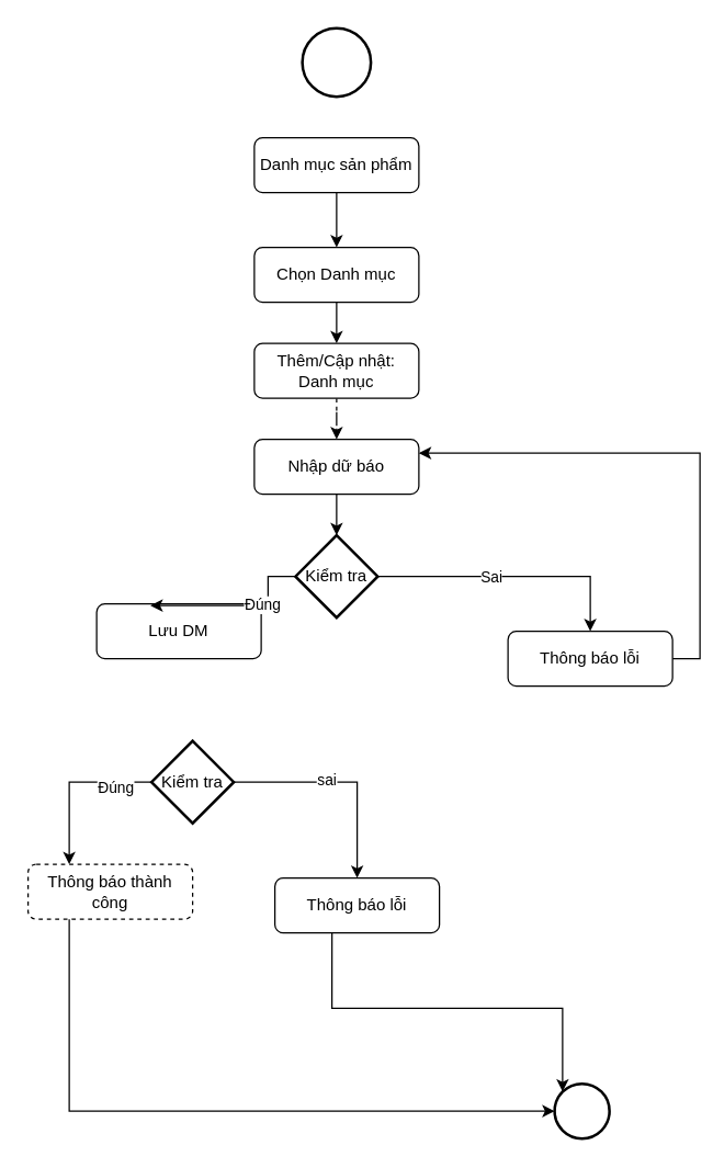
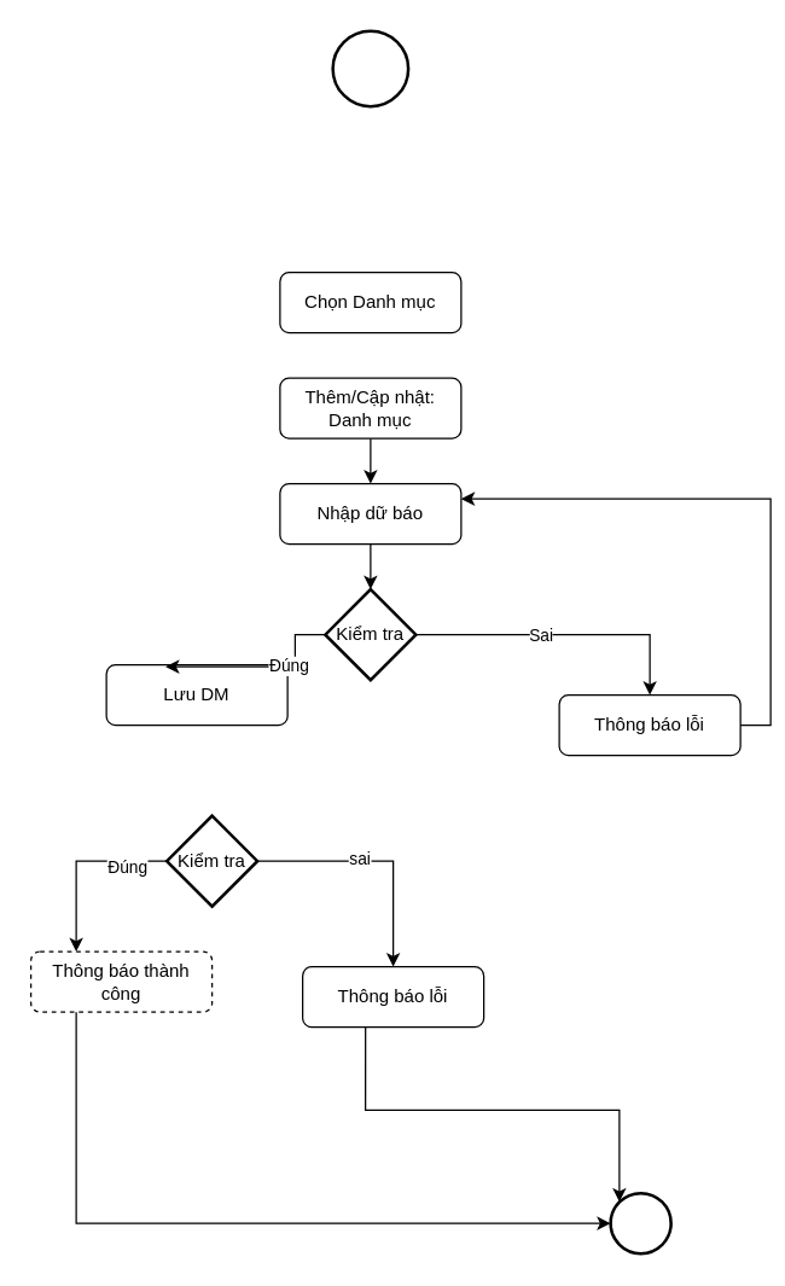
  <mxCell id="0" />
  <mxCell id="1" parent="0" />
  <mxCell id="2" value="" style="strokeWidth=2;html=1;shape=mxgraph.flowchart.start_2;whiteSpace=wrap;" vertex="1" parent="1"><mxGeometry x="220" y="20" width="50" height="50" as="geometry" /></mxCell>
- <mxCell id="3" style="edgeStyle=orthogonalEdgeStyle;rounded=0;orthogonalLoop=1;jettySize=auto;html=1;" edge="1" parent="1" source="4" target="6"><mxGeometry relative="1" as="geometry" /></mxCell>
- <mxCell id="4" value="Danh mục sản phẩm" style="rounded=1;whiteSpace=wrap;html=1;fontSize=12;glass=0;strokeWidth=1;shadow=0;" vertex="1" parent="1"><mxGeometry x="185" y="100" width="120" height="40" as="geometry" /></mxCell>
- <mxCell id="5" style="edgeStyle=orthogonalEdgeStyle;rounded=0;orthogonalLoop=1;jettySize=auto;html=1;entryX=0.5;entryY=0;entryDx=0;entryDy=0;" edge="1" parent="1" source="6" target="8"><mxGeometry relative="1" as="geometry" /></mxCell>
  <mxCell id="6" value="Chọn Danh mục" style="rounded=1;whiteSpace=wrap;html=1;fontSize=12;glass=0;strokeWidth=1;shadow=0;" vertex="1" parent="1"><mxGeometry x="185" y="180" width="120" height="40" as="geometry" /></mxCell>
- <mxCell id="7" style="edgeStyle=orthogonalEdgeStyle;rounded=0;orthogonalLoop=1;jettySize=auto;html=1;entryX=0.5;entryY=0;entryDx=0;entryDy=0;dashed=1;" edge="1" parent="1" source="8" target="10"><mxGeometry relative="1" as="geometry" /></mxCell>
+ <mxCell id="7" style="edgeStyle=orthogonalEdgeStyle;rounded=0;orthogonalLoop=1;jettySize=auto;html=1;entryX=0.5;entryY=0;entryDx=0;entryDy=0;" edge="1" parent="1" source="8" target="10"><mxGeometry relative="1" as="geometry" /></mxCell>
  <mxCell id="8" value="Thêm/Cập nhật: Danh mục" style="rounded=1;whiteSpace=wrap;html=1;fontSize=12;glass=0;strokeWidth=1;shadow=0;" vertex="1" parent="1"><mxGeometry x="185" y="250" width="120" height="40" as="geometry" /></mxCell>
  <mxCell id="9" style="edgeStyle=orthogonalEdgeStyle;rounded=0;orthogonalLoop=1;jettySize=auto;html=1;" edge="1" parent="1" source="10" target="13"><mxGeometry relative="1" as="geometry" /></mxCell>
  <mxCell id="10" value="Nhập dữ báo" style="rounded=1;whiteSpace=wrap;html=1;fontSize=12;glass=0;strokeWidth=1;shadow=0;" vertex="1" parent="1"><mxGeometry x="185" y="320" width="120" height="40" as="geometry" /></mxCell>
  <mxCell id="11" style="edgeStyle=orthogonalEdgeStyle;rounded=0;orthogonalLoop=1;jettySize=auto;html=1;entryX=0.5;entryY=0;entryDx=0;entryDy=0;" edge="1" parent="1" source="13" target="15"><mxGeometry relative="1" as="geometry" /></mxCell>
  <mxCell id="12" value="Sai" style="edgeLabel;html=1;align=center;verticalAlign=middle;resizable=0;points=[];" vertex="1" connectable="0" parent="11"><mxGeometry x="-0.16" relative="1" as="geometry"><mxPoint as="offset" /></mxGeometry></mxCell>
  <mxCell id="13" value="Kiểm tra" style="strokeWidth=2;html=1;shape=mxgraph.flowchart.decision;whiteSpace=wrap;" vertex="1" parent="1"><mxGeometry x="215" y="390" width="60" height="60" as="geometry" /></mxCell>
  <mxCell id="14" style="edgeStyle=orthogonalEdgeStyle;rounded=0;orthogonalLoop=1;jettySize=auto;html=1;exitX=1;exitY=0.5;exitDx=0;exitDy=0;entryX=1;entryY=0.25;entryDx=0;entryDy=0;" edge="1" parent="1" source="15" target="10"><mxGeometry relative="1" as="geometry" /></mxCell>
  <mxCell id="15" value="Thông báo lỗi" style="rounded=1;whiteSpace=wrap;html=1;fontSize=12;glass=0;strokeWidth=1;shadow=0;" vertex="1" parent="1"><mxGeometry x="370" y="460" width="120" height="40" as="geometry" /></mxCell>
  <mxCell id="16" value="Lưu DM" style="rounded=1;whiteSpace=wrap;html=1;fontSize=12;glass=0;strokeWidth=1;shadow=0;" vertex="1" parent="1"><mxGeometry x="70" y="440" width="120" height="40" as="geometry" /></mxCell>
  <mxCell id="17" style="edgeStyle=orthogonalEdgeStyle;rounded=0;orthogonalLoop=1;jettySize=auto;html=1;entryX=0.25;entryY=0;entryDx=0;entryDy=0;exitX=0;exitY=0.5;exitDx=0;exitDy=0;exitPerimeter=0;" edge="1" parent="1" source="21" target="23"><mxGeometry relative="1" as="geometry" /></mxCell>
  <mxCell id="18" value="Đúng" style="edgeLabel;html=1;align=center;verticalAlign=middle;resizable=0;points=[];" vertex="1" connectable="0" parent="17"><mxGeometry x="-0.552" y="3" relative="1" as="geometry"><mxPoint as="offset" /></mxGeometry></mxCell>
  <mxCell id="19" style="edgeStyle=orthogonalEdgeStyle;rounded=0;orthogonalLoop=1;jettySize=auto;html=1;" edge="1" parent="1" source="21" target="22"><mxGeometry relative="1" as="geometry" /></mxCell>
  <mxCell id="20" value="sai" style="edgeLabel;html=1;align=center;verticalAlign=middle;resizable=0;points=[];" vertex="1" connectable="0" parent="19"><mxGeometry x="-0.16" y="2" relative="1" as="geometry"><mxPoint as="offset" /></mxGeometry></mxCell>
  <mxCell id="21" value="Kiểm tra" style="strokeWidth=2;html=1;shape=mxgraph.flowchart.decision;whiteSpace=wrap;" vertex="1" parent="1"><mxGeometry x="110" y="540" width="60" height="60" as="geometry" /></mxCell>
  <mxCell id="22" value="Thông báo lỗi" style="rounded=1;whiteSpace=wrap;html=1;fontSize=12;glass=0;strokeWidth=1;shadow=0;" vertex="1" parent="1"><mxGeometry x="200" y="640" width="120" height="40" as="geometry" /></mxCell>
  <mxCell id="23" value="Thông báo thành công" style="rounded=1;whiteSpace=wrap;html=1;fontSize=12;glass=0;strokeWidth=1;shadow=0;dashed=1;" vertex="1" parent="1"><mxGeometry x="20" y="630" width="120" height="40" as="geometry" /></mxCell>
  <mxCell id="24" value="" style="strokeWidth=2;html=1;shape=mxgraph.flowchart.start_2;whiteSpace=wrap;" vertex="1" parent="1"><mxGeometry x="404" y="790" width="40" height="40" as="geometry" /></mxCell>
  <mxCell id="25" style="edgeStyle=orthogonalEdgeStyle;rounded=0;orthogonalLoop=1;jettySize=auto;html=1;entryX=0.327;entryY=0.03;entryDx=0;entryDy=0;entryPerimeter=0;" edge="1" parent="1" source="13" target="16"><mxGeometry relative="1" as="geometry" /></mxCell>
  <mxCell id="26" value="Đúng" style="edgeLabel;html=1;align=center;verticalAlign=middle;resizable=0;points=[];" vertex="1" connectable="0" parent="25"><mxGeometry x="-0.271" y="-1" relative="1" as="geometry"><mxPoint as="offset" /></mxGeometry></mxCell>
  <mxCell id="27" style="edgeStyle=orthogonalEdgeStyle;rounded=0;orthogonalLoop=1;jettySize=auto;html=1;entryX=0;entryY=0.5;entryDx=0;entryDy=0;entryPerimeter=0;exitX=0.25;exitY=1;exitDx=0;exitDy=0;" edge="1" parent="1" source="23" target="24"><mxGeometry relative="1" as="geometry" /></mxCell>
  <mxCell id="28" style="edgeStyle=orthogonalEdgeStyle;rounded=0;orthogonalLoop=1;jettySize=auto;html=1;entryX=0.145;entryY=0.145;entryDx=0;entryDy=0;entryPerimeter=0;exitX=0.347;exitY=0.99;exitDx=0;exitDy=0;exitPerimeter=0;" edge="1" parent="1" source="22" target="24"><mxGeometry relative="1" as="geometry" /></mxCell>
